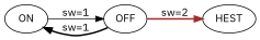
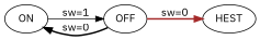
  digraph {
    fontname="IBM Plex Sans"
    rankdir=LR
    node [fontname="IBM Plex Sans"]
    edge [color=black fontname="IBM Plex Sans" splines=curved style=bold]
    ON
    OFF
    HEST
    ON -> OFF [label="sw=1" style=solid]
-   OFF -> ON [label="sw=1"]
-   OFF -> HEST [color=brown label="sw=2"]
+   OFF -> ON [label="sw=0"]
+   OFF -> HEST [color=brown label="sw=0"]
  }
